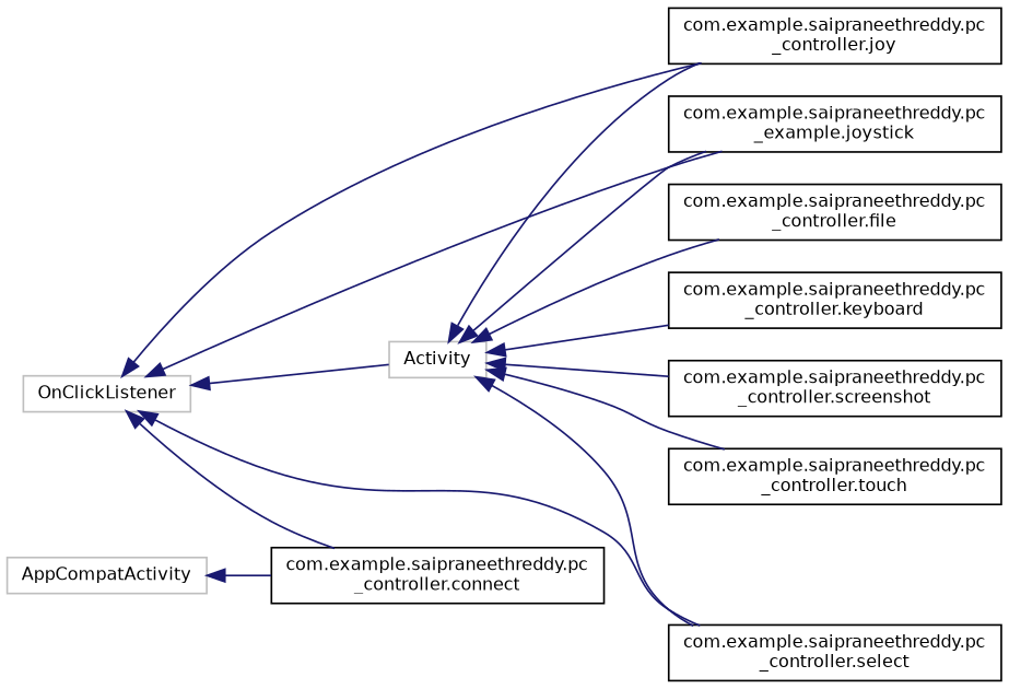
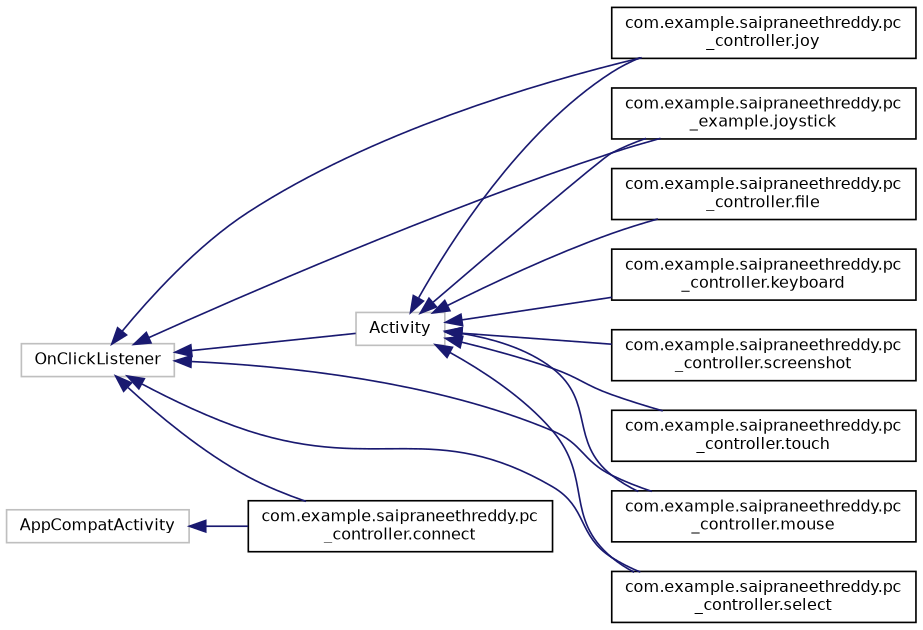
  digraph {
    rankdir=LR
    node [color=black fillcolor=white fontname=Helvetica fontsize=10 shape=record style=filled]
    edge [color=midnightblue dir=back fontname=Helvetica fontsize=10 labelfontname=Helvetica labelfontsize=10 style=solid]
    n1 [color=grey75 height=0.2 label=Activity width=0.4]
    n2 [height=0.2 label="com.example.saipraneethreddy.pc\l_controller.file" width=0.4]
    n3 [height=0.2 label="com.example.saipraneethreddy.pc\l_controller.joy" width=0.4]
    n4 [height=0.2 label="com.example.saipraneethreddy.pc\l_example.joystick" width=0.4]
    n5 [height=0.2 label="com.example.saipraneethreddy.pc\l_controller.keyboard" width=0.4]
+   n6 [height=0.2 label="com.example.saipraneethreddy.pc\l_controller.mouse" width=0.4]
    n7 [height=0.2 label="com.example.saipraneethreddy.pc\l_controller.screenshot" width=0.4]
    n8 [height=0.2 label="com.example.saipraneethreddy.pc\l_controller.select" width=0.4]
    n9 [height=0.2 label="com.example.saipraneethreddy.pc\l_controller.touch" width=0.4]
    n10 [color=grey75 height=0.2 label=AppCompatActivity width=0.4]
    n11 [height=0.2 label="com.example.saipraneethreddy.pc\l_controller.connect" width=0.4]
    n12 [color=grey75 height=0.2 label=OnClickListener width=0.4]
    n1 -> n2
    n1 -> n3
    n1 -> n4
    n1 -> n5
+   n1 -> n6
    n1 -> n7
    n1 -> n8
    n1 -> n9
    n10 -> n11
    n12 -> n1
    n12 -> n3
    n12 -> n4
+   n12 -> n6
    n12 -> n8
    n12 -> n11
  }
